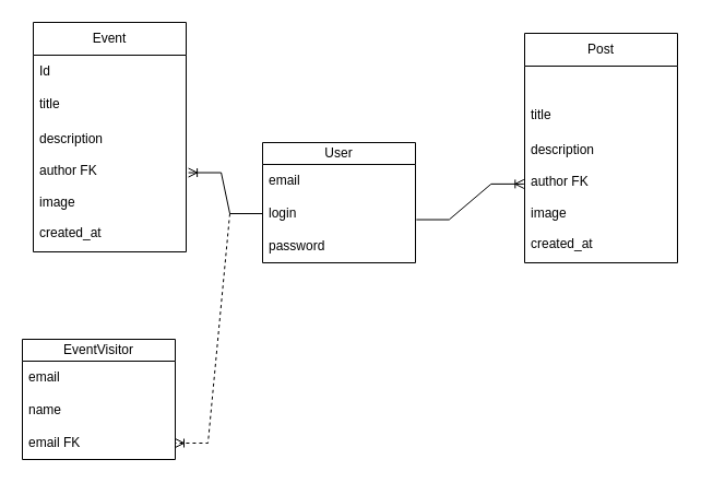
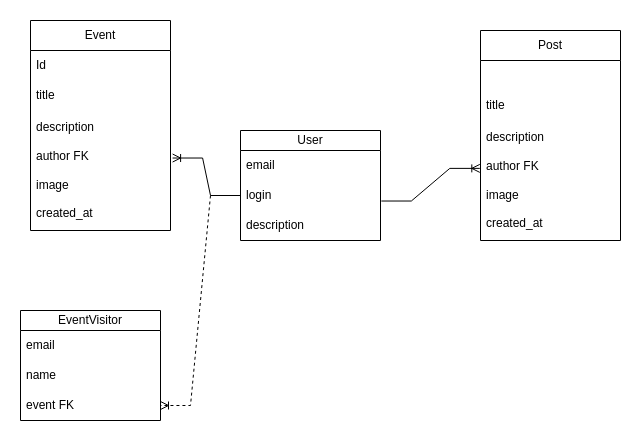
  <mxCell id="0" />
  <mxCell id="1" parent="0" />
  <mxCell id="2" value="User" style="swimlane;fontStyle=0;childLayout=stackLayout;horizontal=1;startSize=20;horizontalStack=0;resizeParent=1;resizeParentMax=0;resizeLast=0;collapsible=1;marginBottom=0;whiteSpace=wrap;html=1;" vertex="1" parent="1"><mxGeometry x="240" y="130" width="140" height="110" as="geometry" /></mxCell>
  <mxCell id="3" value="email" style="text;strokeColor=none;fillColor=none;align=left;verticalAlign=middle;spacingLeft=4;spacingRight=4;overflow=hidden;points=[[0,0.5],[1,0.5]];portConstraint=eastwest;rotatable=0;whiteSpace=wrap;html=1;" vertex="1" parent="2"><mxGeometry y="20" width="140" height="30" as="geometry" /></mxCell>
  <mxCell id="4" value="login" style="text;strokeColor=none;fillColor=none;align=left;verticalAlign=middle;spacingLeft=4;spacingRight=4;overflow=hidden;points=[[0,0.5],[1,0.5]];portConstraint=eastwest;rotatable=0;whiteSpace=wrap;html=1;" vertex="1" parent="2"><mxGeometry y="50" width="140" height="30" as="geometry" /></mxCell>
- <mxCell id="5" value="password" style="text;strokeColor=none;fillColor=none;align=left;verticalAlign=middle;spacingLeft=4;spacingRight=4;overflow=hidden;points=[[0,0.5],[1,0.5]];portConstraint=eastwest;rotatable=0;whiteSpace=wrap;html=1;" vertex="1" parent="2"><mxGeometry y="80" width="140" height="30" as="geometry" /></mxCell>
+ <mxCell id="5" value="description" style="text;strokeColor=none;fillColor=none;align=left;verticalAlign=middle;spacingLeft=4;spacingRight=4;overflow=hidden;points=[[0,0.5],[1,0.5]];portConstraint=eastwest;rotatable=0;whiteSpace=wrap;html=1;" vertex="1" parent="2"><mxGeometry y="80" width="140" height="30" as="geometry" /></mxCell>
  <mxCell id="6" value="Post" style="swimlane;fontStyle=0;childLayout=stackLayout;horizontal=1;startSize=30;horizontalStack=0;resizeParent=1;resizeParentMax=0;resizeLast=0;collapsible=1;marginBottom=0;whiteSpace=wrap;html=1;" vertex="1" parent="1"><mxGeometry x="480" y="30" width="140" height="210" as="geometry" /></mxCell>
  <mxCell id="7" value="&lt;br&gt;&lt;br&gt;&lt;span style=&quot;white-space: pre;&quot;&gt;&#09;&lt;/span&gt;" style="text;strokeColor=none;fillColor=none;align=left;verticalAlign=middle;spacingLeft=4;spacingRight=4;overflow=hidden;points=[[0,0.5],[1,0.5]];portConstraint=eastwest;rotatable=0;whiteSpace=wrap;html=1;" vertex="1" parent="6"><mxGeometry y="30" width="140" height="30" as="geometry" /></mxCell>
  <mxCell id="8" value="title" style="text;strokeColor=none;fillColor=none;align=left;verticalAlign=middle;spacingLeft=4;spacingRight=4;overflow=hidden;points=[[0,0.5],[1,0.5]];portConstraint=eastwest;rotatable=0;whiteSpace=wrap;html=1;" vertex="1" parent="6"><mxGeometry y="60" width="140" height="30" as="geometry" /></mxCell>
  <mxCell id="9" value="description&lt;br&gt;&lt;br&gt;author FK&lt;br&gt;&lt;br&gt;image&lt;br&gt;&lt;br&gt;created_at" style="text;strokeColor=none;fillColor=none;align=left;verticalAlign=middle;spacingLeft=4;spacingRight=4;overflow=hidden;points=[[0,0.5],[1,0.5]];portConstraint=eastwest;rotatable=0;whiteSpace=wrap;html=1;" vertex="1" parent="6"><mxGeometry y="90" width="140" height="120" as="geometry" /></mxCell>
  <mxCell id="10" value="Event" style="swimlane;fontStyle=0;childLayout=stackLayout;horizontal=1;startSize=30;horizontalStack=0;resizeParent=1;resizeParentMax=0;resizeLast=0;collapsible=1;marginBottom=0;whiteSpace=wrap;html=1;" vertex="1" parent="1"><mxGeometry x="30" y="20" width="140" height="210" as="geometry" /></mxCell>
  <mxCell id="11" value="Id" style="text;strokeColor=none;fillColor=none;align=left;verticalAlign=middle;spacingLeft=4;spacingRight=4;overflow=hidden;points=[[0,0.5],[1,0.5]];portConstraint=eastwest;rotatable=0;whiteSpace=wrap;html=1;" vertex="1" parent="10"><mxGeometry y="30" width="140" height="30" as="geometry" /></mxCell>
  <mxCell id="12" value="title" style="text;strokeColor=none;fillColor=none;align=left;verticalAlign=middle;spacingLeft=4;spacingRight=4;overflow=hidden;points=[[0,0.5],[1,0.5]];portConstraint=eastwest;rotatable=0;whiteSpace=wrap;html=1;" vertex="1" parent="10"><mxGeometry y="60" width="140" height="30" as="geometry" /></mxCell>
  <mxCell id="13" value="description&lt;br&gt;&lt;br&gt;author FK&lt;br&gt;&lt;br&gt;image&lt;br&gt;&lt;br&gt;created_at" style="text;strokeColor=none;fillColor=none;align=left;verticalAlign=middle;spacingLeft=4;spacingRight=4;overflow=hidden;points=[[0,0.5],[1,0.5]];portConstraint=eastwest;rotatable=0;whiteSpace=wrap;html=1;" vertex="1" parent="10"><mxGeometry y="90" width="140" height="120" as="geometry" /></mxCell>
  <mxCell id="14" value="EventVisitor" style="swimlane;fontStyle=0;childLayout=stackLayout;horizontal=1;startSize=20;horizontalStack=0;resizeParent=1;resizeParentMax=0;resizeLast=0;collapsible=1;marginBottom=0;whiteSpace=wrap;html=1;" vertex="1" parent="1"><mxGeometry x="20" y="310" width="140" height="110" as="geometry" /></mxCell>
  <mxCell id="15" value="email" style="text;strokeColor=none;fillColor=none;align=left;verticalAlign=middle;spacingLeft=4;spacingRight=4;overflow=hidden;points=[[0,0.5],[1,0.5]];portConstraint=eastwest;rotatable=0;whiteSpace=wrap;html=1;" vertex="1" parent="14"><mxGeometry y="20" width="140" height="30" as="geometry" /></mxCell>
  <mxCell id="16" value="name" style="text;strokeColor=none;fillColor=none;align=left;verticalAlign=middle;spacingLeft=4;spacingRight=4;overflow=hidden;points=[[0,0.5],[1,0.5]];portConstraint=eastwest;rotatable=0;whiteSpace=wrap;html=1;" vertex="1" parent="14"><mxGeometry y="50" width="140" height="30" as="geometry" /></mxCell>
- <mxCell id="17" value="email FK&lt;span style=&quot;white-space: pre;&quot;&gt;&#09;&lt;/span&gt;" style="text;strokeColor=none;fillColor=none;align=left;verticalAlign=middle;spacingLeft=4;spacingRight=4;overflow=hidden;points=[[0,0.5],[1,0.5]];portConstraint=eastwest;rotatable=0;whiteSpace=wrap;html=1;" vertex="1" parent="14"><mxGeometry y="80" width="140" height="30" as="geometry" /></mxCell>
+ <mxCell id="17" value="event FK&lt;span style=&quot;white-space: pre;&quot;&gt;&#09;&lt;/span&gt;" style="text;strokeColor=none;fillColor=none;align=left;verticalAlign=middle;spacingLeft=4;spacingRight=4;overflow=hidden;points=[[0,0.5],[1,0.5]];portConstraint=eastwest;rotatable=0;whiteSpace=wrap;html=1;" vertex="1" parent="14"><mxGeometry y="80" width="140" height="30" as="geometry" /></mxCell>
  <mxCell id="18" value="" style="edgeStyle=entityRelationEdgeStyle;fontSize=12;html=1;endArrow=ERoneToMany;rounded=0;entryX=-0.005;entryY=0.399;entryDx=0;entryDy=0;entryPerimeter=0;exitX=1.006;exitY=0.684;exitDx=0;exitDy=0;exitPerimeter=0;" edge="1" parent="1" source="4" target="9"><mxGeometry width="100" height="100" relative="1" as="geometry"><mxPoint x="260" y="220" as="sourcePoint" /><mxPoint x="360" y="120" as="targetPoint" /></mxGeometry></mxCell>
  <mxCell id="19" value="" style="edgeStyle=entityRelationEdgeStyle;fontSize=12;html=1;endArrow=ERoneToMany;rounded=0;entryX=1.015;entryY=0.396;entryDx=0;entryDy=0;entryPerimeter=0;exitX=0;exitY=0.5;exitDx=0;exitDy=0;" edge="1" parent="1" source="4" target="13"><mxGeometry width="100" height="100" relative="1" as="geometry"><mxPoint x="260" y="270" as="sourcePoint" /><mxPoint x="360" y="170" as="targetPoint" /></mxGeometry></mxCell>
  <mxCell id="20" value="" style="edgeStyle=entityRelationEdgeStyle;fontSize=12;html=1;endArrow=ERoneToMany;rounded=0;entryX=1;entryY=0.5;entryDx=0;entryDy=0;exitX=0;exitY=0.5;exitDx=0;exitDy=0;dashed=1;" edge="1" parent="1" source="4" target="17"><mxGeometry width="100" height="100" relative="1" as="geometry"><mxPoint x="260" y="270" as="sourcePoint" /><mxPoint x="360" y="170" as="targetPoint" /></mxGeometry></mxCell>
